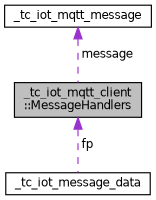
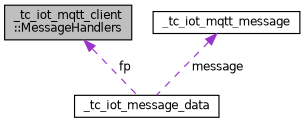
  digraph {
    node [color=black fillcolor=white fontname=Helvetica fontsize=10 shape=record style=filled]
    edge [color=darkorchid3 dir=back fontname=Helvetica fontsize=10 labelfontname=Helvetica labelfontsize=10 style=dashed]
    n1 [fillcolor=grey75 fontcolor=black height=0.2 label="_tc_iot_mqtt_client\l::MessageHandlers" width=0.4]
    n2 [height=0.2 label=_tc_iot_message_data width=0.4]
    n3 [height=0.2 label=_tc_iot_mqtt_message width=0.4]
    n1 -> n2 [label=" fp"]
-   n3 -> n1 [label=" message"]
+   n3 -> n2 [label=" message"]
  }
